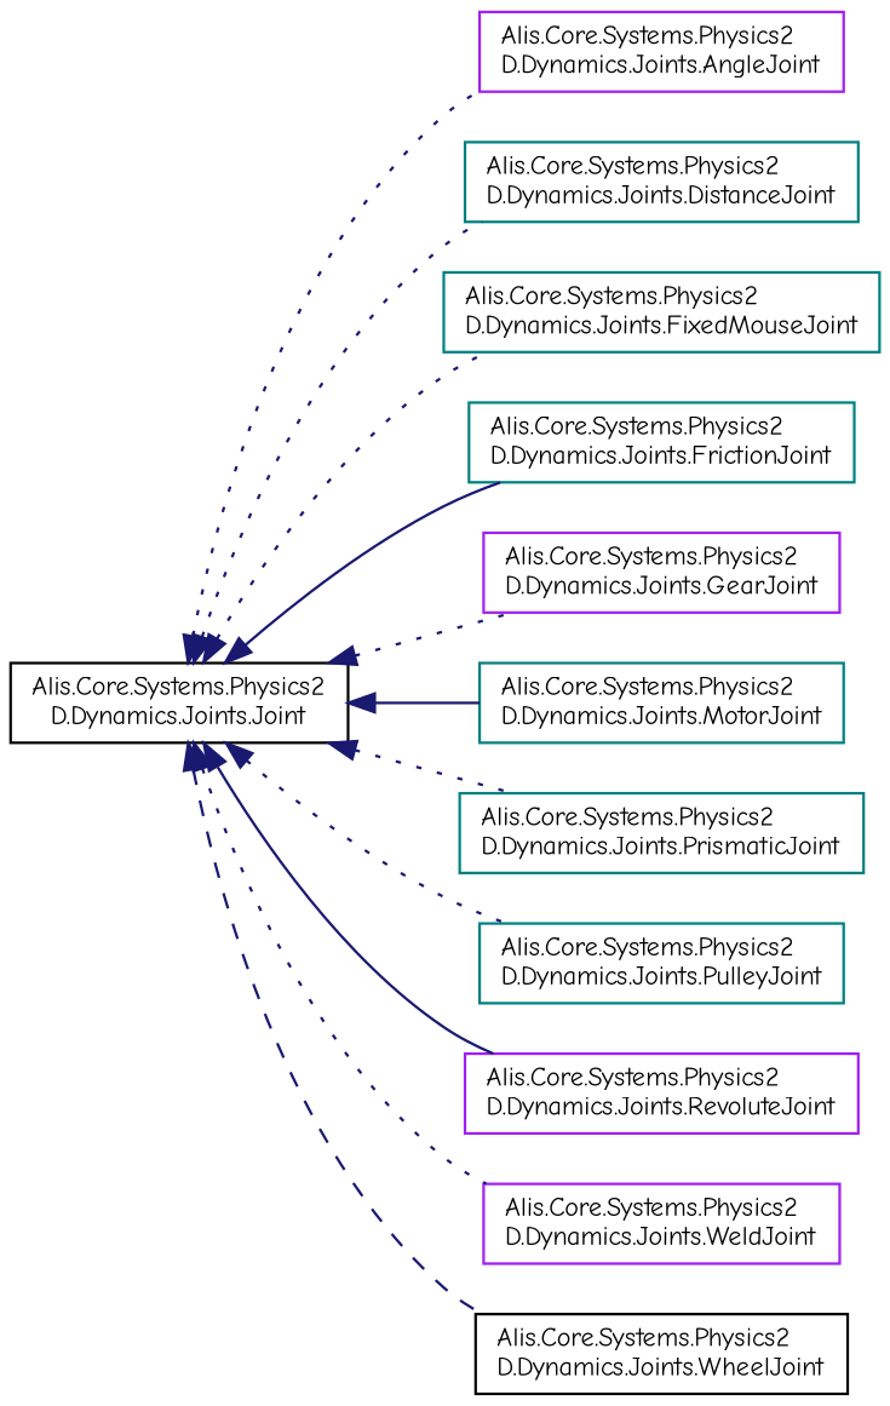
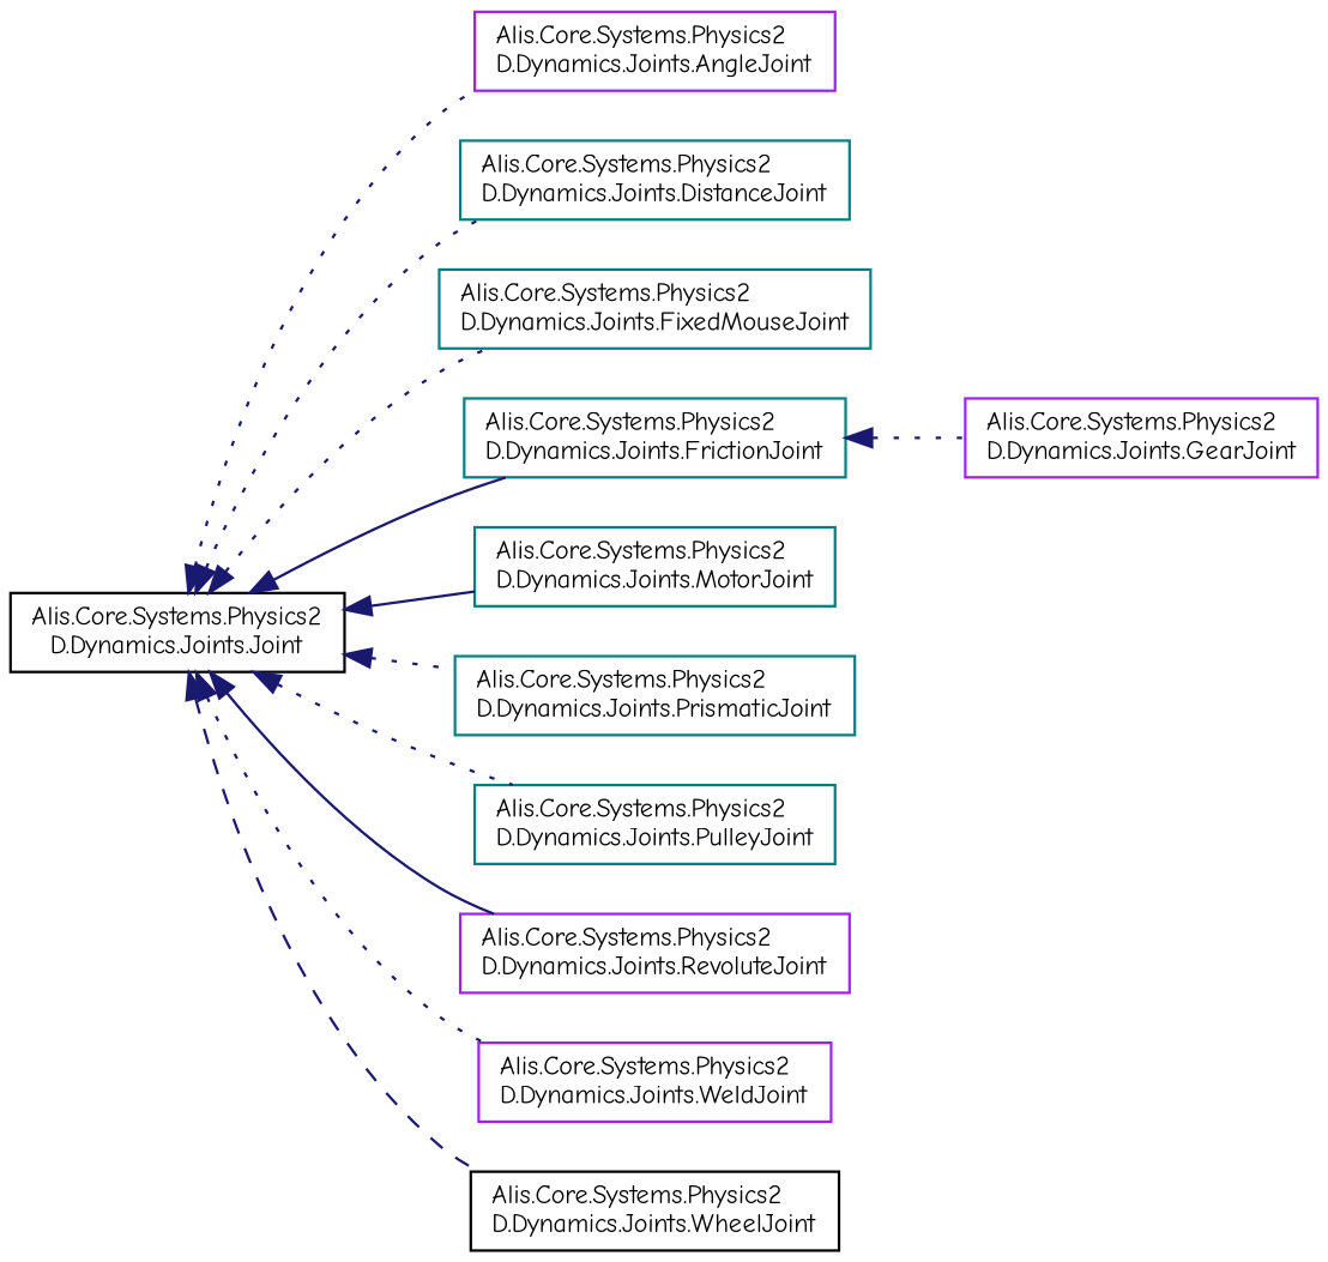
  digraph {
    fontname="Comic Neue"
    rankdir=LR
    node [color=teal fillcolor=white fontname="Comic Neue" fontsize=10 shape=record style=filled]
    edge [color=midnightblue dir=back fontname="Comic Neue" fontsize=10 labelfontname=Helvetica labelfontsize=10 style=dotted]
    n1 [color=black height=0.2 label="Alis.Core.Systems.Physics2\lD.Dynamics.Joints.Joint" width=0.4]
    n2 [color=purple height=0.2 label="Alis.Core.Systems.Physics2\lD.Dynamics.Joints.AngleJoint" width=0.4]
    n3 [height=0.2 label="Alis.Core.Systems.Physics2\lD.Dynamics.Joints.DistanceJoint" width=0.4]
    n4 [height=0.2 label="Alis.Core.Systems.Physics2\lD.Dynamics.Joints.FixedMouseJoint" width=0.4]
    n5 [height=0.2 label="Alis.Core.Systems.Physics2\lD.Dynamics.Joints.FrictionJoint" width=0.4]
    n6 [color=purple height=0.2 label="Alis.Core.Systems.Physics2\lD.Dynamics.Joints.GearJoint" width=0.4]
    n7 [height=0.2 label="Alis.Core.Systems.Physics2\lD.Dynamics.Joints.MotorJoint" width=0.4]
    n8 [height=0.2 label="Alis.Core.Systems.Physics2\lD.Dynamics.Joints.PrismaticJoint" width=0.4]
    n9 [height=0.2 label="Alis.Core.Systems.Physics2\lD.Dynamics.Joints.PulleyJoint" width=0.4]
    n10 [color=purple height=0.2 label="Alis.Core.Systems.Physics2\lD.Dynamics.Joints.RevoluteJoint" width=0.4]
    n11 [color=purple height=0.2 label="Alis.Core.Systems.Physics2\lD.Dynamics.Joints.WeldJoint" width=0.4]
    n12 [color=black height=0.2 label="Alis.Core.Systems.Physics2\lD.Dynamics.Joints.WheelJoint" width=0.4]
    n1 -> n2
    n1 -> n3
    n1 -> n4
    n1 -> n5 [style=solid]
-   n1 -> n6
+   n5 -> n6
    n1 -> n7 [style=solid]
    n1 -> n8
    n1 -> n9
    n1 -> n10 [style=solid]
    n1 -> n11
    n1 -> n12 [style=dashed]
  }
